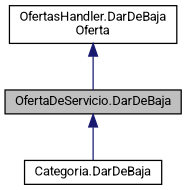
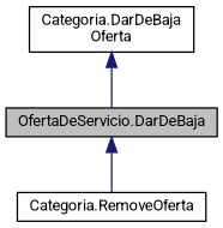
  digraph {
    fontname=Roboto
    rankdir=TB
    node [color=black fillcolor=white fontname=Roboto fontsize=10 shape=record style=filled]
    edge [color=midnightblue dir=back fontname=Roboto fontsize=10 labelfontname=Helvetica labelfontsize=10 style=solid]
    n1 [fillcolor=grey75 fontcolor=black height=0.2 label="OfertaDeServicio.DarDeBaja" width=0.4]
-   n2 [height=0.2 label="Categoria.DarDeBaja" width=0.4]
-   n3 [height=0.2 label="OfertasHandler.DarDeBaja\lOferta" width=0.4]
+   n2 [height=0.2 label="Categoria.RemoveOferta" width=0.4]
+   n3 [height=0.2 label="Categoria.DarDeBaja\lOferta" width=0.4]
    n1 -> n2
    n3 -> n1
  }
